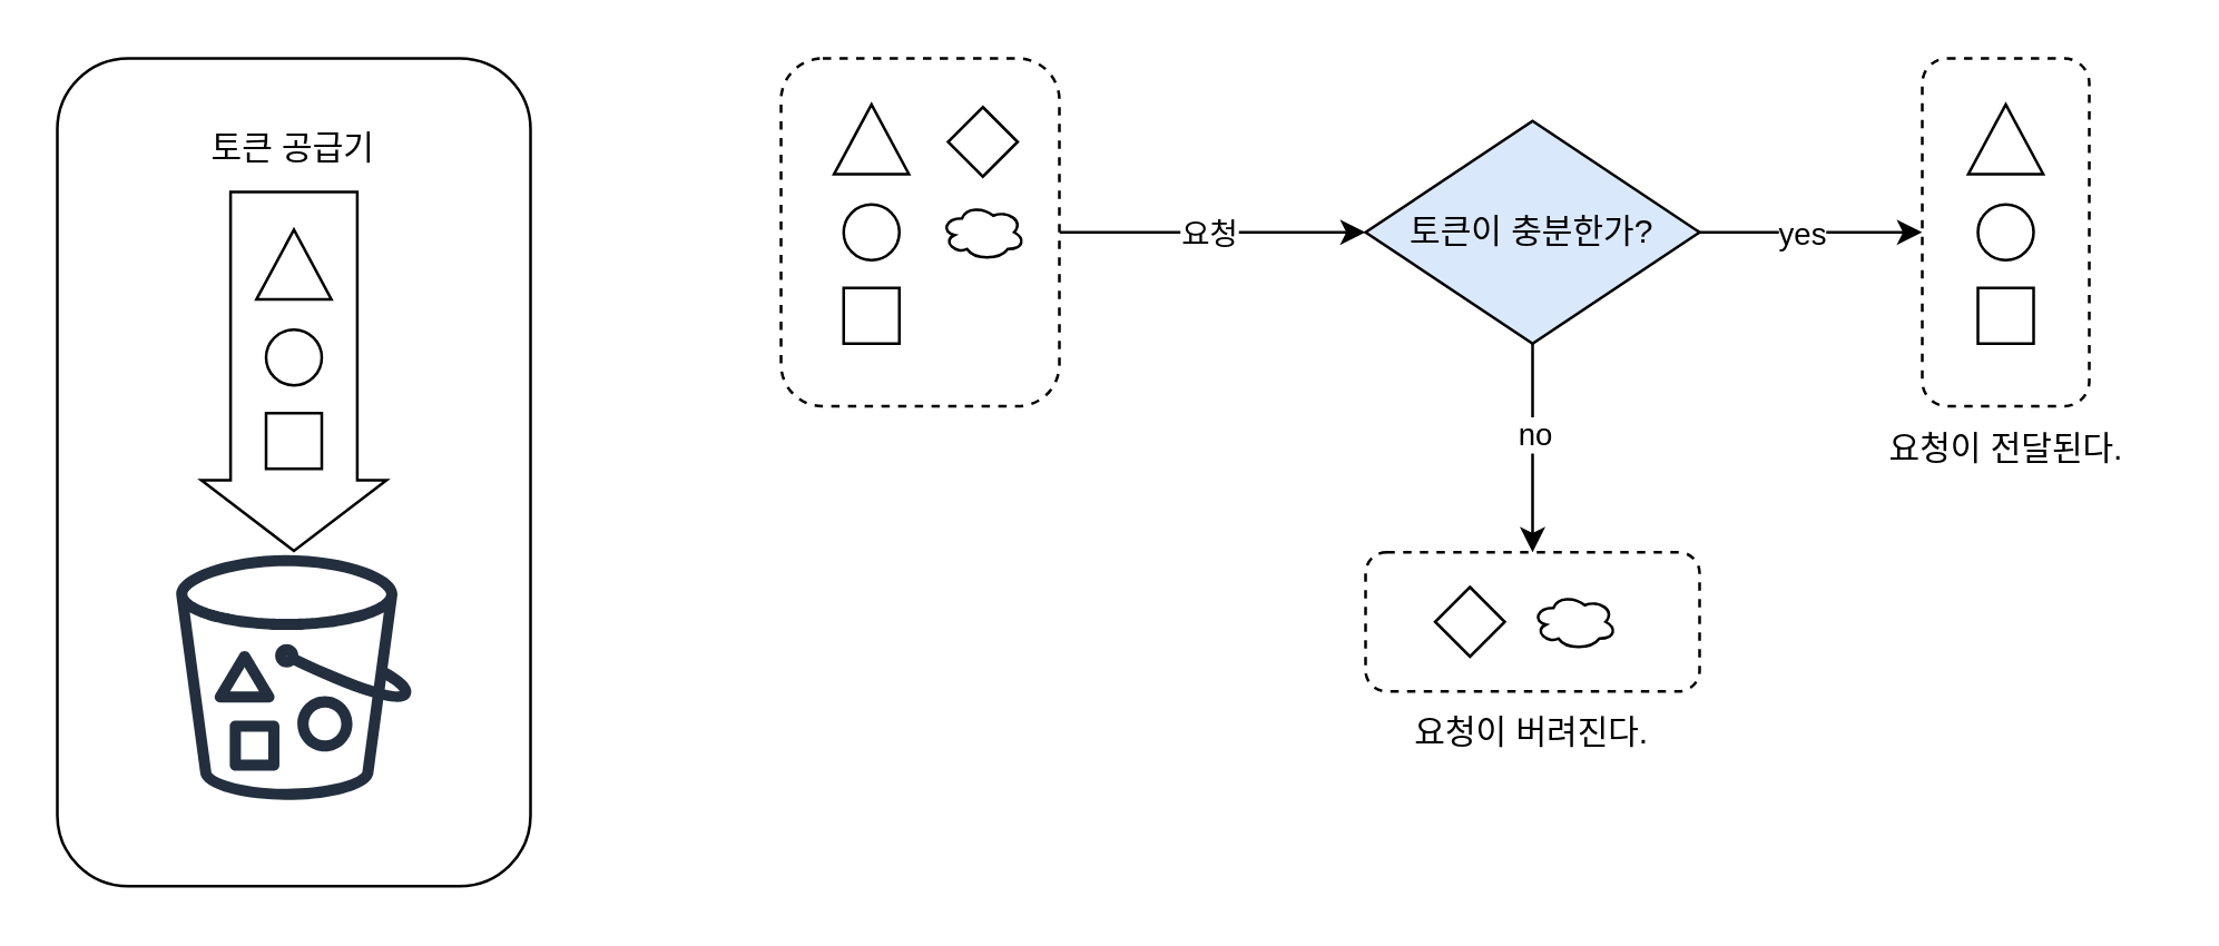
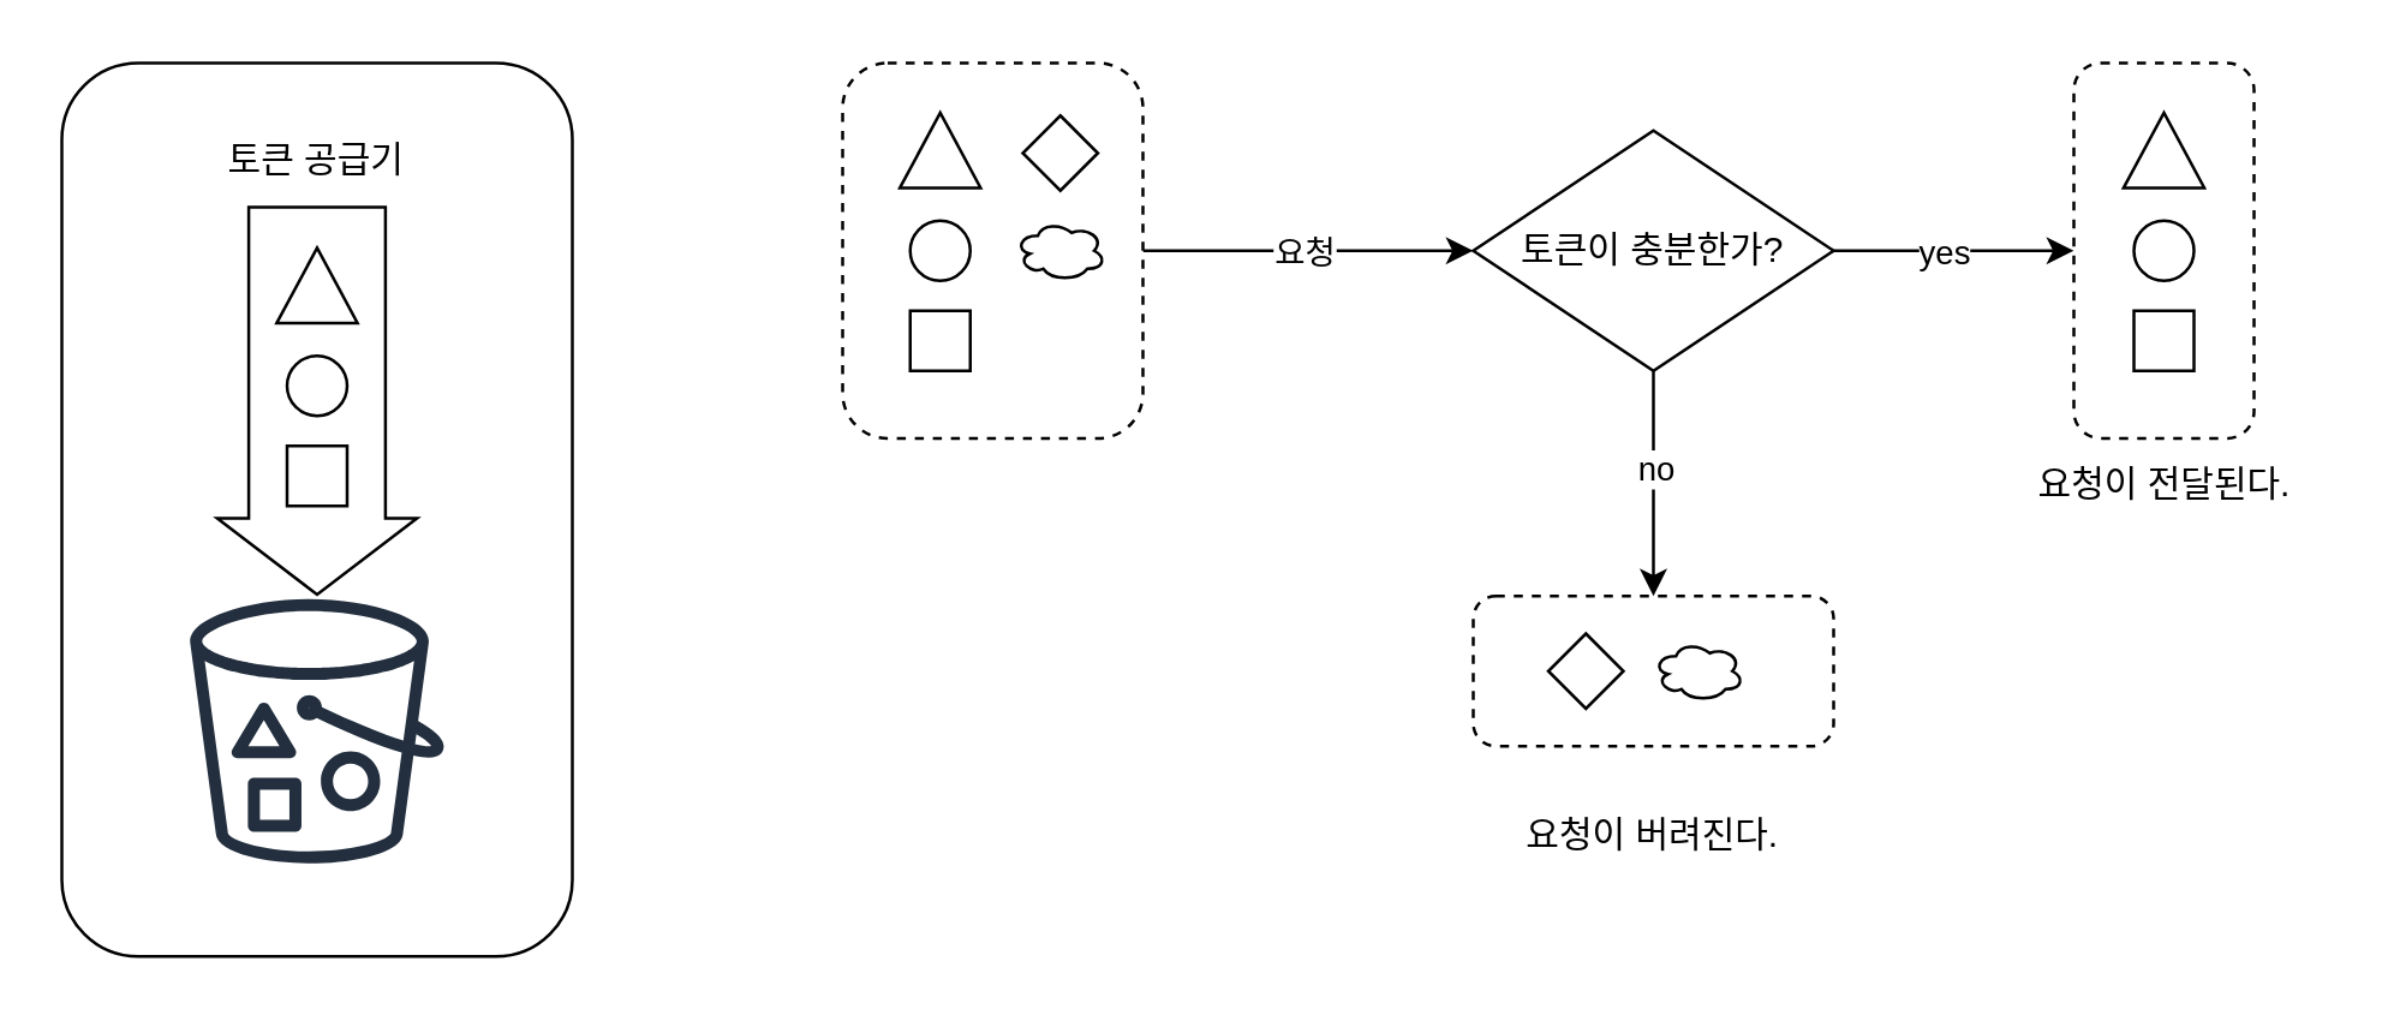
  <mxCell id="0" />
  <mxCell id="1" parent="0" />
  <mxCell id="2" value="" style="rounded=1;whiteSpace=wrap;html=1;" vertex="1" parent="1"><mxGeometry x="20" y="20.5" width="170" height="297.5" as="geometry" /></mxCell>
  <mxCell id="3" value="" style="ellipse;whiteSpace=wrap;html=1;" vertex="1" parent="1"><mxGeometry x="95" y="118" width="20" height="20" as="geometry" /></mxCell>
  <mxCell id="4" value="" style="rounded=0;whiteSpace=wrap;html=1;" vertex="1" parent="1"><mxGeometry x="95" y="148" width="20" height="20" as="geometry" /></mxCell>
  <mxCell id="5" value="토큰 공급기" style="text;html=1;align=center;verticalAlign=middle;whiteSpace=wrap;rounded=0;" vertex="1" parent="1"><mxGeometry x="70" y="38" width="70" height="30" as="geometry" /></mxCell>
  <mxCell id="6" value="" style="sketch=0;outlineConnect=0;fontColor=#232F3E;gradientColor=none;strokeColor=#232F3E;fillColor=#ffffff;dashed=0;verticalLabelPosition=bottom;verticalAlign=top;align=center;html=1;fontSize=12;fontStyle=0;aspect=fixed;shape=mxgraph.aws4.resourceIcon;resIcon=mxgraph.aws4.bucket_with_objects;" vertex="1" parent="1"><mxGeometry x="50" y="188" width="110" height="110" as="geometry" /></mxCell>
  <mxCell id="7" value="" style="shape=flexArrow;endArrow=classic;html=1;rounded=0;width=45.517;endSize=8.138;" edge="1" parent="1"><mxGeometry width="50" height="50" relative="1" as="geometry"><mxPoint x="105" y="68" as="sourcePoint" /><mxPoint x="105" y="198" as="targetPoint" /></mxGeometry></mxCell>
  <mxCell id="8" value="" style="triangle;whiteSpace=wrap;html=1;rotation=-90;" vertex="1" parent="1"><mxGeometry x="92.5" y="81.12" width="25" height="26.88" as="geometry" /></mxCell>
  <mxCell id="9" value="" style="edgeStyle=orthogonalEdgeStyle;rounded=0;orthogonalLoop=1;jettySize=auto;html=1;entryX=0;entryY=0.5;entryDx=0;entryDy=0;" edge="1" parent="1" source="13" target="14"><mxGeometry relative="1" as="geometry"><mxPoint x="750" y="83" as="targetPoint" /></mxGeometry></mxCell>
  <mxCell id="10" value="yes" style="edgeLabel;html=1;align=center;verticalAlign=middle;resizable=0;points=[];" vertex="1" connectable="0" parent="9"><mxGeometry x="0.037" y="1" relative="1" as="geometry"><mxPoint x="-5" y="1" as="offset" /></mxGeometry></mxCell>
  <mxCell id="11" value="" style="edgeStyle=orthogonalEdgeStyle;rounded=0;orthogonalLoop=1;jettySize=auto;html=1;" edge="1" parent="1" source="13" target="26"><mxGeometry relative="1" as="geometry" /></mxCell>
  <mxCell id="12" value="no" style="edgeLabel;html=1;align=center;verticalAlign=middle;resizable=0;points=[];" vertex="1" connectable="0" parent="11"><mxGeometry x="-0.138" relative="1" as="geometry"><mxPoint as="offset" /></mxGeometry></mxCell>
- <mxCell id="13" value="토큰이 충분한가?" style="rhombus;whiteSpace=wrap;html=1;fillColor=#dae8fc;" vertex="1" parent="1"><mxGeometry x="490" y="43" width="120" height="80" as="geometry" /></mxCell>
+ <mxCell id="13" value="토큰이 충분한가?" style="rhombus;whiteSpace=wrap;html=1;" vertex="1" parent="1"><mxGeometry x="490" y="43" width="120" height="80" as="geometry" /></mxCell>
  <mxCell id="14" value="" style="rounded=1;whiteSpace=wrap;html=1;dashed=1;" vertex="1" parent="1"><mxGeometry x="690" y="20.5" width="60" height="125" as="geometry" /></mxCell>
  <mxCell id="15" value="" style="ellipse;whiteSpace=wrap;html=1;" vertex="1" parent="1"><mxGeometry x="710" y="73" width="20" height="20" as="geometry" /></mxCell>
  <mxCell id="16" value="" style="rounded=0;whiteSpace=wrap;html=1;" vertex="1" parent="1"><mxGeometry x="710" y="103" width="20" height="20" as="geometry" /></mxCell>
  <mxCell id="17" value="" style="triangle;whiteSpace=wrap;html=1;rotation=-90;" vertex="1" parent="1"><mxGeometry x="707.5" y="36.12" width="25" height="26.88" as="geometry" /></mxCell>
  <mxCell id="18" value="" style="edgeStyle=orthogonalEdgeStyle;rounded=0;orthogonalLoop=1;jettySize=auto;html=1;" edge="1" parent="1" source="20" target="13"><mxGeometry relative="1" as="geometry" /></mxCell>
  <mxCell id="19" value="요청" style="edgeLabel;html=1;align=center;verticalAlign=middle;resizable=0;points=[];" vertex="1" connectable="0" parent="18"><mxGeometry x="-0.204" y="2" relative="1" as="geometry"><mxPoint x="9" y="2" as="offset" /></mxGeometry></mxCell>
  <mxCell id="20" value="" style="rounded=1;whiteSpace=wrap;html=1;dashed=1;" vertex="1" parent="1"><mxGeometry x="280" y="20.5" width="100" height="125" as="geometry" /></mxCell>
  <mxCell id="21" value="" style="ellipse;whiteSpace=wrap;html=1;" vertex="1" parent="1"><mxGeometry x="302.5" y="73" width="20" height="20" as="geometry" /></mxCell>
  <mxCell id="22" value="" style="rounded=0;whiteSpace=wrap;html=1;" vertex="1" parent="1"><mxGeometry x="302.5" y="103" width="20" height="20" as="geometry" /></mxCell>
  <mxCell id="23" value="" style="triangle;whiteSpace=wrap;html=1;rotation=-90;" vertex="1" parent="1"><mxGeometry x="300" y="36.12" width="25" height="26.88" as="geometry" /></mxCell>
  <mxCell id="24" value="" style="rhombus;whiteSpace=wrap;html=1;" vertex="1" parent="1"><mxGeometry x="340" y="38" width="25" height="25" as="geometry" /></mxCell>
  <mxCell id="25" value="" style="ellipse;shape=cloud;whiteSpace=wrap;html=1;" vertex="1" parent="1"><mxGeometry x="337.5" y="73" width="30" height="20" as="geometry" /></mxCell>
  <mxCell id="26" value="" style="rounded=1;whiteSpace=wrap;html=1;dashed=1;" vertex="1" parent="1"><mxGeometry x="490" y="198" width="120" height="50" as="geometry" /></mxCell>
  <mxCell id="27" value="" style="rhombus;whiteSpace=wrap;html=1;" vertex="1" parent="1"><mxGeometry x="515" y="210.5" width="25" height="25" as="geometry" /></mxCell>
  <mxCell id="28" value="" style="ellipse;shape=cloud;whiteSpace=wrap;html=1;" vertex="1" parent="1"><mxGeometry x="550" y="213" width="30" height="20" as="geometry" /></mxCell>
- <mxCell id="29" value="요청이 버려진다." style="text;html=1;align=center;verticalAlign=middle;whiteSpace=wrap;rounded=0;" vertex="1" parent="1"><mxGeometry x="490" y="248" width="120" height="30" as="geometry" /></mxCell>
+ <mxCell id="29" value="요청이 버려진다." style="text;html=1;align=center;verticalAlign=middle;whiteSpace=wrap;rounded=0;" vertex="1" parent="1"><mxGeometry x="490" y="263" width="120" height="30" as="geometry" /></mxCell>
  <mxCell id="30" value="요청이 전달된다." style="text;html=1;align=center;verticalAlign=middle;resizable=0;points=[];autosize=1;strokeColor=none;fillColor=none;" vertex="1" parent="1"><mxGeometry x="665" y="145.5" width="110" height="30" as="geometry" /></mxCell>
